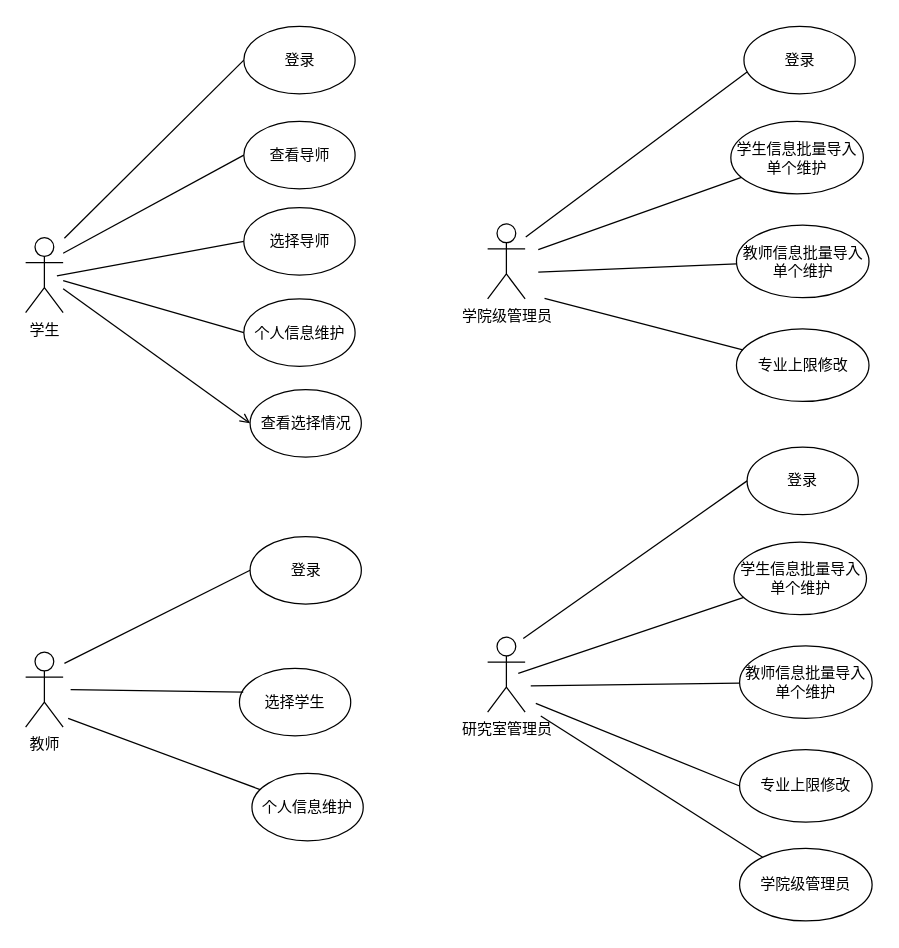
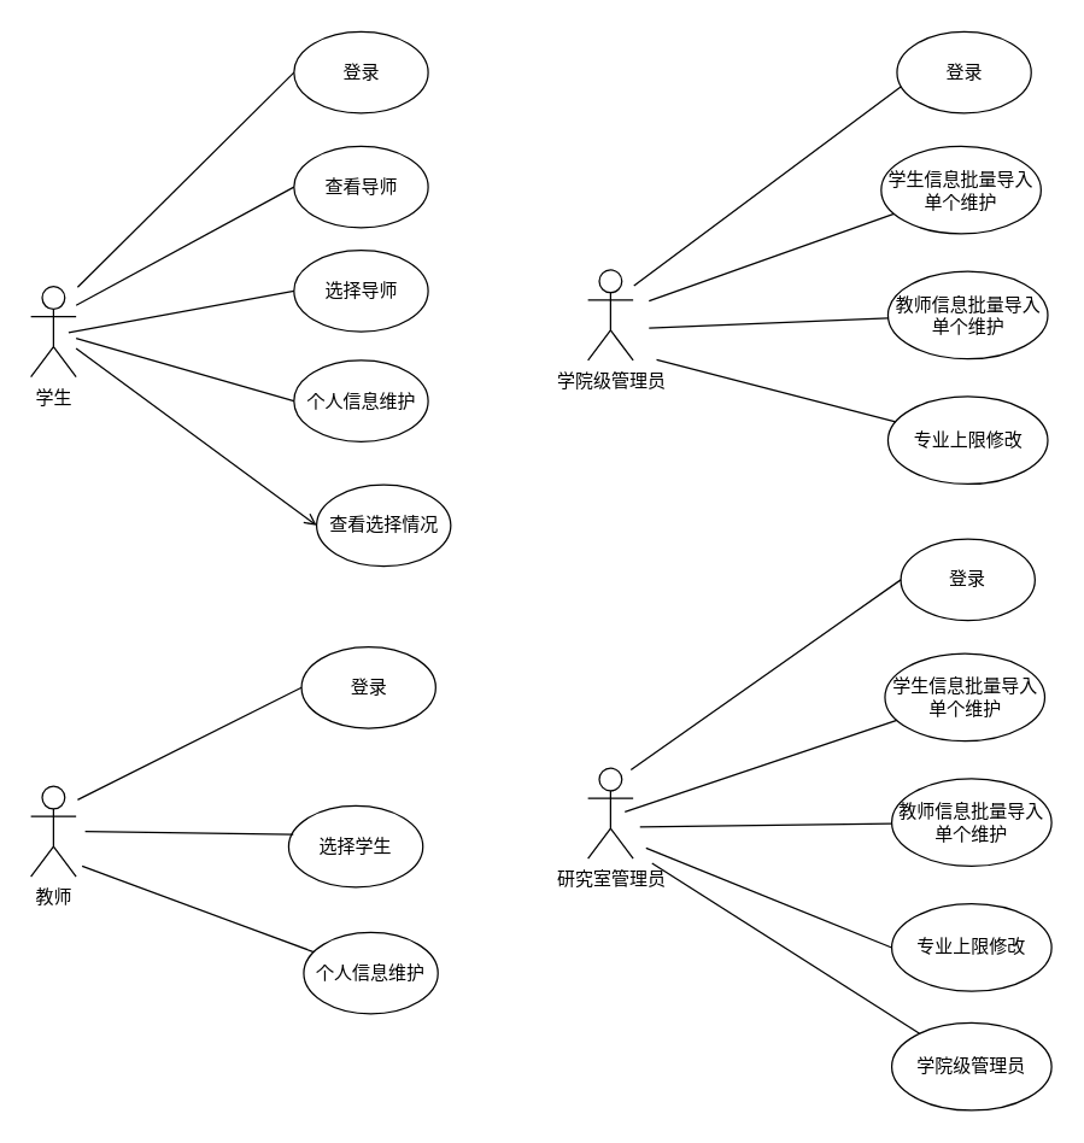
  <mxCell id="0" />
  <mxCell id="1" parent="0" />
  <mxCell id="2" value="&lt;font color=&quot;#000000&quot;&gt;学生&lt;/font&gt;" style="shape=umlActor;verticalLabelPosition=bottom;labelBackgroundColor=#ffffff;verticalAlign=top;html=1;outlineConnect=0;" parent="1" vertex="1"><mxGeometry x="20" y="189.5" width="30" height="60" as="geometry" /></mxCell>
  <mxCell id="3" value="&lt;font color=&quot;#000000&quot;&gt;教师&lt;/font&gt;" style="shape=umlActor;verticalLabelPosition=bottom;labelBackgroundColor=#ffffff;verticalAlign=top;html=1;outlineConnect=0;" parent="1" vertex="1"><mxGeometry x="20" y="521" width="30" height="60" as="geometry" /></mxCell>
  <mxCell id="4" value="&lt;font color=&quot;#000000&quot;&gt;学院级管理员&lt;/font&gt;" style="shape=umlActor;verticalLabelPosition=bottom;labelBackgroundColor=#ffffff;verticalAlign=top;html=1;outlineConnect=0;" parent="1" vertex="1"><mxGeometry x="389.5" y="178.5" width="30" height="60" as="geometry" /></mxCell>
  <mxCell id="5" value="&lt;font color=&quot;#000000&quot;&gt;研究室管理员&lt;/font&gt;" style="shape=umlActor;verticalLabelPosition=bottom;labelBackgroundColor=#ffffff;verticalAlign=top;html=1;outlineConnect=0;" parent="1" vertex="1"><mxGeometry x="389.5" y="509" width="30" height="60" as="geometry" /></mxCell>
  <mxCell id="6" value="登录" style="ellipse;whiteSpace=wrap;html=1;" parent="1" vertex="1"><mxGeometry x="194.5" y="20.5" width="89" height="54" as="geometry" /></mxCell>
  <mxCell id="7" value="查看导师" style="ellipse;whiteSpace=wrap;html=1;" parent="1" vertex="1"><mxGeometry x="194.5" y="96.5" width="89" height="54" as="geometry" /></mxCell>
  <mxCell id="8" value="选择导师" style="ellipse;whiteSpace=wrap;html=1;" parent="1" vertex="1"><mxGeometry x="194.5" y="165.5" width="89" height="54" as="geometry" /></mxCell>
- <mxCell id="9" value="查看选择情况" style="ellipse;whiteSpace=wrap;html=1;" parent="1" vertex="1"><mxGeometry x="199.5" y="311" width="89" height="54" as="geometry" /></mxCell>
+ <mxCell id="9" value="查看选择情况" style="ellipse;whiteSpace=wrap;html=1;" parent="1" vertex="1"><mxGeometry x="209.5" y="321" width="89" height="54" as="geometry" /></mxCell>
  <mxCell id="10" value="个人信息维护" style="ellipse;whiteSpace=wrap;html=1;" parent="1" vertex="1"><mxGeometry x="194.5" y="238.5" width="89" height="54" as="geometry" /></mxCell>
  <mxCell id="11" value="" style="endArrow=open;html=1;entryX=0;entryY=0.5;entryDx=0;entryDy=0;" parent="1" source="2" target="9" edge="1"><mxGeometry width="50" height="50" relative="1" as="geometry"><mxPoint x="20" y="668" as="sourcePoint" /><mxPoint x="70" y="618" as="targetPoint" /></mxGeometry></mxCell>
  <mxCell id="12" value="" style="endArrow=none;html=1;entryX=0;entryY=0.5;entryDx=0;entryDy=0;" parent="1" source="2" target="10" edge="1"><mxGeometry width="50" height="50" relative="1" as="geometry"><mxPoint x="60" y="244.77" as="sourcePoint" /><mxPoint x="211.5" y="399" as="targetPoint" /></mxGeometry></mxCell>
  <mxCell id="13" value="" style="endArrow=none;html=1;entryX=0;entryY=0.5;entryDx=0;entryDy=0;" parent="1" target="8" edge="1"><mxGeometry width="50" height="50" relative="1" as="geometry"><mxPoint x="45" y="220" as="sourcePoint" /><mxPoint x="211.5" y="314.5" as="targetPoint" /></mxGeometry></mxCell>
  <mxCell id="14" value="" style="endArrow=none;html=1;entryX=0;entryY=0.5;entryDx=0;entryDy=0;" parent="1" target="7" edge="1"><mxGeometry width="50" height="50" relative="1" as="geometry"><mxPoint x="50" y="202" as="sourcePoint" /><mxPoint x="204.5" y="229.5" as="targetPoint" /></mxGeometry></mxCell>
  <mxCell id="15" value="" style="endArrow=none;html=1;entryX=0;entryY=0.5;entryDx=0;entryDy=0;" parent="1" target="6" edge="1"><mxGeometry width="50" height="50" relative="1" as="geometry"><mxPoint x="51" y="190" as="sourcePoint" /><mxPoint x="204.5" y="141.5" as="targetPoint" /></mxGeometry></mxCell>
  <mxCell id="16" value="登录" style="ellipse;whiteSpace=wrap;html=1;" parent="1" vertex="1"><mxGeometry x="199.5" y="428.5" width="89" height="54" as="geometry" /></mxCell>
  <mxCell id="17" value="学生信息批量导入&lt;br&gt;单个维护" style="ellipse;whiteSpace=wrap;html=1;" parent="1" vertex="1"><mxGeometry x="584" y="96.5" width="106" height="58" as="geometry" /></mxCell>
  <mxCell id="18" value="教师信息批量导入&lt;br&gt;单个维护" style="ellipse;whiteSpace=wrap;html=1;" parent="1" vertex="1"><mxGeometry x="588.5" y="179.5" width="106" height="58" as="geometry" /></mxCell>
  <mxCell id="19" value="专业上限修改" style="ellipse;whiteSpace=wrap;html=1;" parent="1" vertex="1"><mxGeometry x="588.5" y="262.5" width="106" height="58" as="geometry" /></mxCell>
  <mxCell id="20" value="选择学生" style="ellipse;whiteSpace=wrap;html=1;" parent="1" vertex="1"><mxGeometry x="191" y="534" width="89" height="54" as="geometry" /></mxCell>
  <mxCell id="21" value="个人信息维护" style="ellipse;whiteSpace=wrap;html=1;" parent="1" vertex="1"><mxGeometry x="201" y="618" width="89" height="54" as="geometry" /></mxCell>
  <mxCell id="22" value="" style="endArrow=none;html=1;entryX=0;entryY=0.5;entryDx=0;entryDy=0;" parent="1" target="16" edge="1"><mxGeometry width="50" height="50" relative="1" as="geometry"><mxPoint x="51" y="530" as="sourcePoint" /><mxPoint x="70" y="978" as="targetPoint" /></mxGeometry></mxCell>
  <mxCell id="23" value="" style="endArrow=none;html=1;entryX=0.034;entryY=0.352;entryDx=0;entryDy=0;entryPerimeter=0;" parent="1" target="20" edge="1"><mxGeometry width="50" height="50" relative="1" as="geometry"><mxPoint x="56" y="551" as="sourcePoint" /><mxPoint x="209.5" y="465.5" as="targetPoint" /></mxGeometry></mxCell>
  <mxCell id="24" value="" style="endArrow=none;html=1;" parent="1" target="21" edge="1"><mxGeometry width="50" height="50" relative="1" as="geometry"><mxPoint x="54" y="574" as="sourcePoint" /><mxPoint x="214.026" y="553.008" as="targetPoint" /></mxGeometry></mxCell>
  <mxCell id="25" value="登录" style="ellipse;whiteSpace=wrap;html=1;" parent="1" vertex="1"><mxGeometry x="594.5" y="20.5" width="89" height="54" as="geometry" /></mxCell>
  <mxCell id="26" value="学生信息批量导入&lt;br&gt;单个维护" style="ellipse;whiteSpace=wrap;html=1;" parent="1" vertex="1"><mxGeometry x="586.5" y="433" width="106" height="58" as="geometry" /></mxCell>
  <mxCell id="27" value="教师信息批量导入&lt;br&gt;单个维护" style="ellipse;whiteSpace=wrap;html=1;" parent="1" vertex="1"><mxGeometry x="591" y="516" width="106" height="58" as="geometry" /></mxCell>
  <mxCell id="28" value="专业上限修改" style="ellipse;whiteSpace=wrap;html=1;" parent="1" vertex="1"><mxGeometry x="591" y="599" width="106" height="58" as="geometry" /></mxCell>
  <mxCell id="29" value="登录" style="ellipse;whiteSpace=wrap;html=1;" parent="1" vertex="1"><mxGeometry x="597" y="357" width="89" height="54" as="geometry" /></mxCell>
  <mxCell id="30" value="学院级管理员" style="ellipse;whiteSpace=wrap;html=1;" parent="1" vertex="1"><mxGeometry x="591" y="678" width="106" height="58" as="geometry" /></mxCell>
  <mxCell id="31" value="" style="endArrow=none;html=1;entryX=0.028;entryY=0.676;entryDx=0;entryDy=0;entryPerimeter=0;" parent="1" target="25" edge="1"><mxGeometry width="50" height="50" relative="1" as="geometry"><mxPoint x="420" y="189" as="sourcePoint" /><mxPoint x="204.5" y="57.5" as="targetPoint" /></mxGeometry></mxCell>
  <mxCell id="32" value="" style="endArrow=none;html=1;" parent="1" target="17" edge="1"><mxGeometry width="50" height="50" relative="1" as="geometry"><mxPoint x="430" y="199" as="sourcePoint" /><mxPoint x="618.481" y="77.15" as="targetPoint" /></mxGeometry></mxCell>
  <mxCell id="33" value="" style="endArrow=none;html=1;" parent="1" target="18" edge="1"><mxGeometry width="50" height="50" relative="1" as="geometry"><mxPoint x="430" y="217" as="sourcePoint" /><mxPoint x="606.992" y="67.004" as="targetPoint" /></mxGeometry></mxCell>
  <mxCell id="34" value="" style="endArrow=none;html=1;" parent="1" target="19" edge="1"><mxGeometry width="50" height="50" relative="1" as="geometry"><mxPoint x="435" y="238" as="sourcePoint" /><mxPoint x="598.627" y="220.505" as="targetPoint" /></mxGeometry></mxCell>
  <mxCell id="35" value="" style="endArrow=none;html=1;entryX=0;entryY=0.5;entryDx=0;entryDy=0;" parent="1" target="29" edge="1"><mxGeometry width="50" height="50" relative="1" as="geometry"><mxPoint x="418" y="510" as="sourcePoint" /><mxPoint x="603.538" y="289.16" as="targetPoint" /></mxGeometry></mxCell>
  <mxCell id="36" value="" style="endArrow=none;html=1;" parent="1" target="26" edge="1"><mxGeometry width="50" height="50" relative="1" as="geometry"><mxPoint x="414" y="538" as="sourcePoint" /><mxPoint x="607" y="394" as="targetPoint" /></mxGeometry></mxCell>
  <mxCell id="37" value="" style="endArrow=none;html=1;" parent="1" target="27" edge="1"><mxGeometry width="50" height="50" relative="1" as="geometry"><mxPoint x="424" y="548" as="sourcePoint" /><mxPoint x="604.401" y="487.233" as="targetPoint" /></mxGeometry></mxCell>
  <mxCell id="38" value="" style="endArrow=none;html=1;entryX=0;entryY=0.5;entryDx=0;entryDy=0;" parent="1" target="28" edge="1"><mxGeometry width="50" height="50" relative="1" as="geometry"><mxPoint x="428" y="562" as="sourcePoint" /><mxPoint x="607" y="394" as="targetPoint" /></mxGeometry></mxCell>
  <mxCell id="39" value="" style="endArrow=none;html=1;" parent="1" target="30" edge="1"><mxGeometry width="50" height="50" relative="1" as="geometry"><mxPoint x="432" y="572" as="sourcePoint" /><mxPoint x="601" y="638" as="targetPoint" /></mxGeometry></mxCell>
